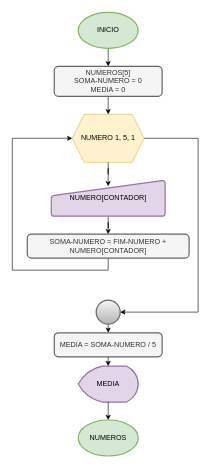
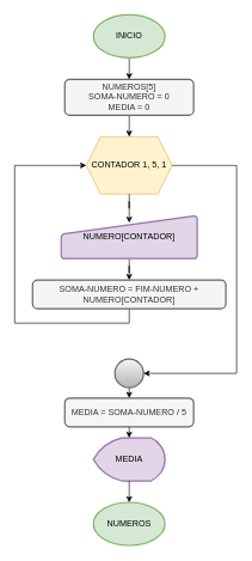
  <mxCell id="0" />
  <mxCell id="1" parent="0" />
  <mxCell id="2" value="NUMEROS" style="strokeWidth=2;html=1;shape=mxgraph.flowchart.start_1;whiteSpace=wrap;fillColor=#d5e8d4;strokeColor=#82b366;" vertex="1" parent="1"><mxGeometry x="130" y="700" width="100" height="60" as="geometry" /></mxCell>
  <mxCell id="3" style="edgeStyle=orthogonalEdgeStyle;rounded=0;orthogonalLoop=1;jettySize=auto;html=1;exitX=0.5;exitY=1;exitDx=0;exitDy=0;exitPerimeter=0;entryX=0.5;entryY=0;entryDx=0;entryDy=0;" edge="1" parent="1" source="4" target="6"><mxGeometry relative="1" as="geometry" /></mxCell>
  <mxCell id="4" value="INICIO" style="strokeWidth=2;html=1;shape=mxgraph.flowchart.start_1;whiteSpace=wrap;fillColor=#d5e8d4;strokeColor=#82b366;" vertex="1" parent="1"><mxGeometry x="130" y="20" width="100" height="60" as="geometry" /></mxCell>
  <mxCell id="5" style="edgeStyle=orthogonalEdgeStyle;rounded=0;orthogonalLoop=1;jettySize=auto;html=1;exitX=0.5;exitY=1;exitDx=0;exitDy=0;entryX=0.5;entryY=0;entryDx=0;entryDy=0;" edge="1" parent="1" source="6" target="7"><mxGeometry relative="1" as="geometry" /></mxCell>
  <mxCell id="6" value="NUMEROS[5]&lt;div&gt;SOMA-NUMERO = 0&lt;/div&gt;&lt;div&gt;MEDIA = 0&lt;/div&gt;" style="rounded=1;whiteSpace=wrap;html=1;absoluteArcSize=1;arcSize=14;strokeWidth=2;fillColor=#f5f5f5;fontColor=#333333;strokeColor=#666666;" vertex="1" parent="1"><mxGeometry x="90" y="110" width="180" height="50" as="geometry" /></mxCell>
- <mxCell id="7" value="NUMERO 1, 5, 1" style="shape=hexagon;perimeter=hexagonPerimeter2;whiteSpace=wrap;html=1;fixedSize=1;fillColor=#fff2cc;strokeColor=#d6b656;" vertex="1" parent="1"><mxGeometry x="120" y="190" width="120" height="80" as="geometry" /></mxCell>
+ <mxCell id="7" value="CONTADOR 1, 5, 1" style="shape=hexagon;perimeter=hexagonPerimeter2;whiteSpace=wrap;html=1;fixedSize=1;fillColor=#fff2cc;strokeColor=#d6b656;" vertex="1" parent="1"><mxGeometry x="120" y="190" width="120" height="80" as="geometry" /></mxCell>
  <mxCell id="8" style="edgeStyle=orthogonalEdgeStyle;rounded=0;orthogonalLoop=1;jettySize=auto;html=1;exitX=0.5;exitY=1;exitDx=0;exitDy=0;" edge="1" parent="1" source="9" target="12"><mxGeometry relative="1" as="geometry" /></mxCell>
  <mxCell id="9" value="NUMERO[CONTADOR]" style="html=1;strokeWidth=2;shape=manualInput;whiteSpace=wrap;rounded=1;size=26;arcSize=11;fillColor=#e1d5e7;strokeColor=#9673a6;" vertex="1" parent="1"><mxGeometry x="85" y="300" width="190" height="60" as="geometry" /></mxCell>
  <mxCell id="10" style="edgeStyle=orthogonalEdgeStyle;rounded=0;orthogonalLoop=1;jettySize=auto;html=1;exitX=0.5;exitY=1;exitDx=0;exitDy=0;entryX=0.5;entryY=0.167;entryDx=0;entryDy=0;entryPerimeter=0;" edge="1" parent="1" source="7" target="9"><mxGeometry relative="1" as="geometry" /></mxCell>
  <mxCell id="11" style="edgeStyle=orthogonalEdgeStyle;rounded=0;orthogonalLoop=1;jettySize=auto;html=1;exitX=0.5;exitY=1;exitDx=0;exitDy=0;entryX=0;entryY=0.5;entryDx=0;entryDy=0;" edge="1" parent="1" source="12" target="7"><mxGeometry relative="1" as="geometry"><Array as="points"><mxPoint x="180" y="450" /><mxPoint x="20" y="450" /><mxPoint x="20" y="230" /></Array></mxGeometry></mxCell>
  <mxCell id="12" value="&lt;div&gt;SOMA-NUMERO = FIM-NUMERO + NUMERO[CONTADOR]&lt;/div&gt;" style="rounded=1;whiteSpace=wrap;html=1;absoluteArcSize=1;arcSize=14;strokeWidth=2;fillColor=#f5f5f5;fontColor=#333333;strokeColor=#666666;" vertex="1" parent="1"><mxGeometry x="45" y="390" width="270" height="40" as="geometry" /></mxCell>
  <mxCell id="13" style="edgeStyle=orthogonalEdgeStyle;rounded=0;orthogonalLoop=1;jettySize=auto;html=1;exitX=0.5;exitY=1;exitDx=0;exitDy=0;exitPerimeter=0;entryX=0.5;entryY=0;entryDx=0;entryDy=0;" edge="1" parent="1" source="14" target="17"><mxGeometry relative="1" as="geometry" /></mxCell>
  <mxCell id="14" value="" style="strokeWidth=2;html=1;shape=mxgraph.flowchart.start_2;whiteSpace=wrap;fillColor=#f5f5f5;gradientColor=#b3b3b3;strokeColor=#666666;" vertex="1" parent="1"><mxGeometry x="160" y="500" width="40" height="40" as="geometry" /></mxCell>
  <mxCell id="15" style="edgeStyle=orthogonalEdgeStyle;rounded=0;orthogonalLoop=1;jettySize=auto;html=1;exitX=1;exitY=0.5;exitDx=0;exitDy=0;entryX=1;entryY=0.5;entryDx=0;entryDy=0;entryPerimeter=0;" edge="1" parent="1" source="7" target="14"><mxGeometry relative="1" as="geometry"><Array as="points"><mxPoint x="330" y="230" /><mxPoint x="330" y="520" /></Array></mxGeometry></mxCell>
  <mxCell id="16" value="MEDIA" style="strokeWidth=2;html=1;shape=mxgraph.flowchart.display;whiteSpace=wrap;fillColor=#e1d5e7;strokeColor=#9673a6;" vertex="1" parent="1"><mxGeometry x="130" y="610" width="100" height="60" as="geometry" /></mxCell>
  <mxCell id="17" value="MEDIA = SOMA-NUMERO / 5" style="rounded=1;whiteSpace=wrap;html=1;absoluteArcSize=1;arcSize=14;strokeWidth=2;fillColor=#f5f5f5;fontColor=#333333;strokeColor=#666666;" vertex="1" parent="1"><mxGeometry x="90" y="554.5" width="180" height="40" as="geometry" /></mxCell>
  <mxCell id="18" style="edgeStyle=orthogonalEdgeStyle;rounded=0;orthogonalLoop=1;jettySize=auto;html=1;exitX=0.5;exitY=1;exitDx=0;exitDy=0;entryX=0.5;entryY=0;entryDx=0;entryDy=0;entryPerimeter=0;" edge="1" parent="1" source="17" target="16"><mxGeometry relative="1" as="geometry" /></mxCell>
  <mxCell id="19" style="edgeStyle=orthogonalEdgeStyle;rounded=0;orthogonalLoop=1;jettySize=auto;html=1;exitX=0.5;exitY=1;exitDx=0;exitDy=0;exitPerimeter=0;entryX=0.5;entryY=0;entryDx=0;entryDy=0;entryPerimeter=0;" edge="1" parent="1" source="16" target="2"><mxGeometry relative="1" as="geometry" /></mxCell>
